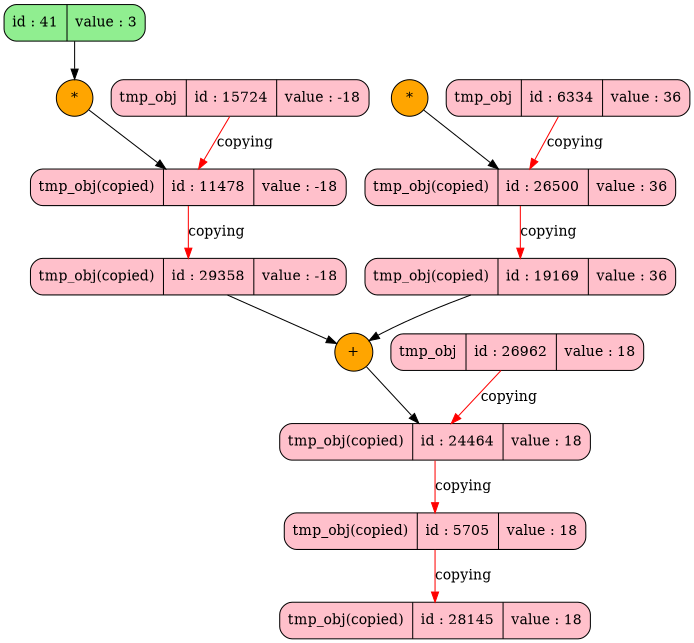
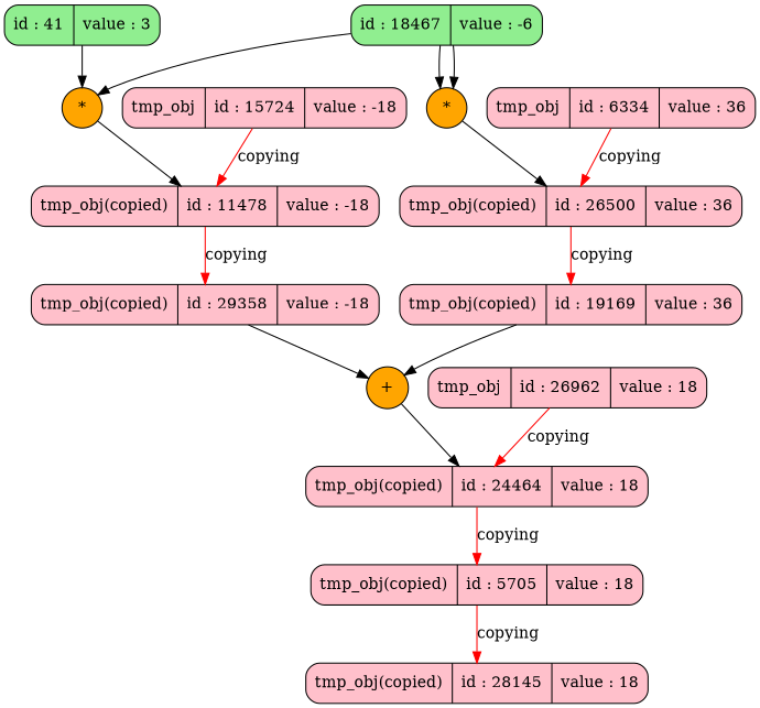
  digraph {
    rankdir=TB
    node [fillcolor=pink shape=Mrecord style=filled]
    n1 [fillcolor=lightgreen label="id : 41 | value : 3 "]
    n2 [fillcolor=orange label="*" shape=circle]
+   n3 [fillcolor=lightgreen label="id : 18467 | value : -6 "]
    n4 [fillcolor=orange label="*" shape=circle]
    n5 [label="tmp_obj | id : 6334 | value : 36 "]
    n6 [label="tmp_obj(copied) | id : 26500 | value : 36 "]
    n7 [label="tmp_obj(copied) | id : 19169 | value : 36 "]
    n8 [fillcolor=orange label="+" shape=circle]
    n9 [label="tmp_obj | id : 15724 | value : -18 "]
    n10 [label="tmp_obj(copied) | id : 11478 | value : -18 "]
    n11 [label="tmp_obj(copied) | id : 29358 | value : -18 "]
    n12 [label="tmp_obj | id : 26962 | value : 18 "]
    n13 [label="tmp_obj(copied) | id : 24464 | value : 18 "]
    n14 [label="tmp_obj(copied) | id : 5705 | value : 18 "]
    n15 [label="tmp_obj(copied) | id : 28145 | value : 18 "]
    n1 -> n2
    n2 -> n10
+   n3 -> n2
+   n3 -> n4
+   n3 -> n4
    n4 -> n6
    n5 -> n6 [color=red label=copying]
    n6 -> n7 [color=red label=copying]
    n7 -> n8
    n8 -> n13
    n9 -> n10 [color=red label=copying]
    n10 -> n11 [color=red label=copying]
    n11 -> n8
    n12 -> n13 [color=red label=copying]
    n13 -> n14 [color=red label=copying]
    n14 -> n15 [color=red label=copying]
  }
